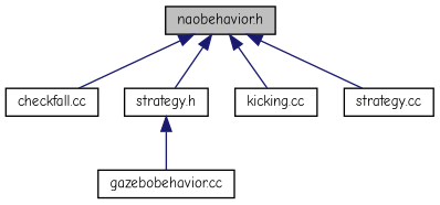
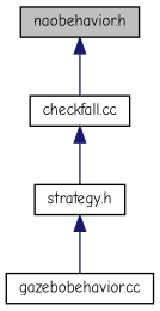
  digraph {
    fontname="Comic Neue"
    node [color=black fillcolor=white fontname="Comic Neue" fontsize=10 shape=record style=filled]
    edge [color=midnightblue dir=back fontname="Comic Neue" fontsize=10 labelfontname=Helvetica labelfontsize=10 style=solid]
    n1 [fillcolor=grey75 fontcolor=black height=0.2 label="naobehavior.h" width=0.4]
    n2 [height=0.2 label="checkfall.cc" width=0.4]
    n3 [height=0.2 label="strategy.h" width=0.4]
-   n4 [height=0.2 label="kicking.cc" width=0.4]
-   n5 [height=0.2 label="strategy.cc" width=0.4]
    n6 [height=0.2 label="gazebobehavior.cc" width=0.4]
    n1 -> n2
-   n1 -> n3
-   n1 -> n4
-   n1 -> n5
+   n2 -> n3
    n3 -> n6
  }
